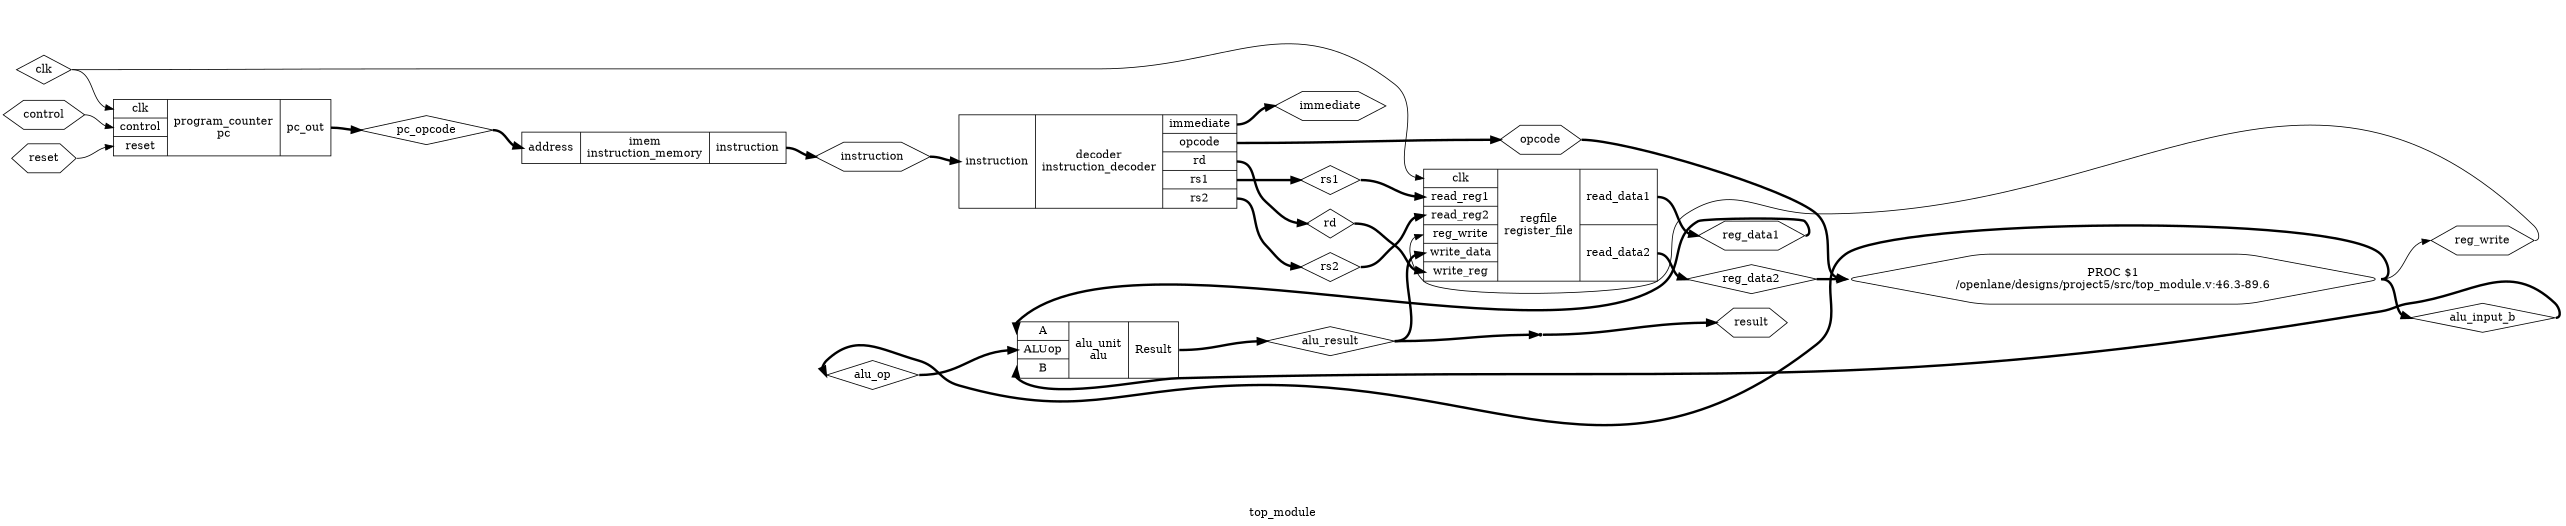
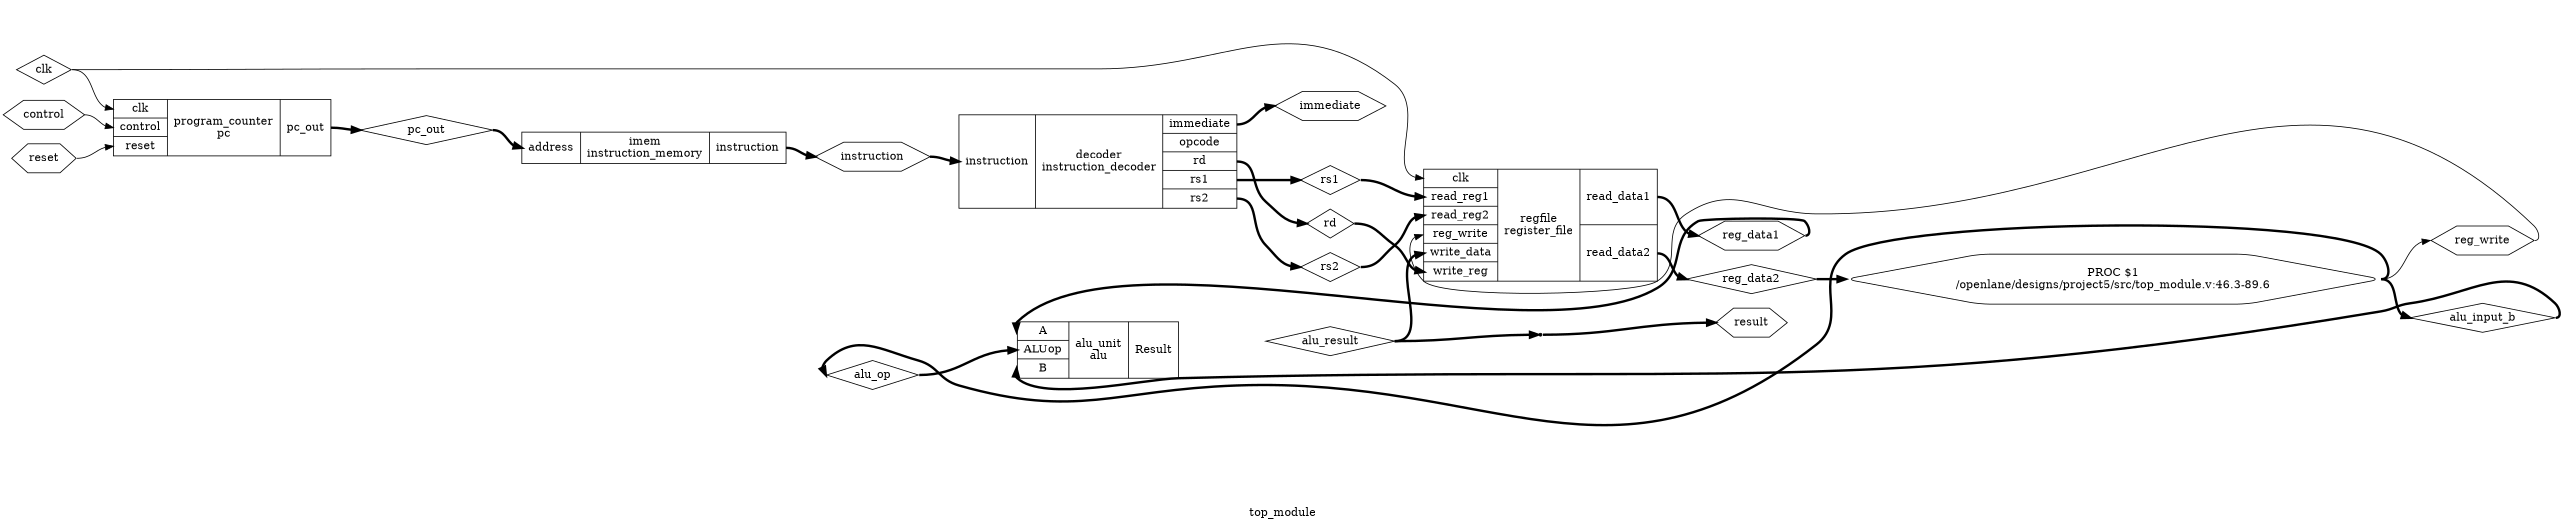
  digraph {
    label=top_module
    rankdir=LR
    remincross=true
    node [color=black fontcolor=black shape=diamond]
    edge [color=black fontcolor=black headport=w style="setlinewidth(3)" tailport=e]
    n1 [label=alu_op]
    n2 [label="{{<p24> A|<p25> ALUop|<p26> B}|alu_unit\nalu|{<p27> Result}}" shape=record color="" fontcolor=""]
    n3 [label=alu_result]
    n4 [label=reg_write shape=hexagon]
    n5 [label="{{<p23> clk|<p29> read_reg1|<p30> read_reg2|<p8> reg_write|<p31> write_data|<p32> write_reg}|regfile\nregister_file|{<p33> read_data1|<p34> read_data2}}" shape=record color="" fontcolor=""]
    n6 [label=reg_data2]
    n7 [label=reg_data1 shape=hexagon]
    n8 [label=alu_input_b]
    x2 [shape=point color="" fontcolor=""]
    n10 [label=result shape=hexagon]
    n11 [label="PROC $1\n/openlane/designs/project5/src/top_module.v:46.3-89.6" shape=hexagon style=rounded color="" fontcolor=""]
    n12 [label=immediate shape=hexagon]
    n13 [label=rd]
    n14 [label=rs2]
    n15 [label=rs1]
-   n16 [label=opcode shape=hexagon]
    n17 [label=instruction shape=hexagon]
    n18 [label="{{<p18> instruction}|decoder\ninstruction_decoder|{<p13> immediate|<p17> opcode|<p14> rd|<p16> rs1|<p15> rs2}}" shape=record color="" fontcolor=""]
-   n19 [label=pc_opcode]
+   n19 [label=pc_out]
    n20 [label="{{<p37> address}|imem\ninstruction_memory|{<p18> instruction}}" shape=record color="" fontcolor=""]
    n21 [label=control shape=hexagon]
    n22 [label="{{<p23> clk|<p21> control|<p22> reset}|program_counter\npc|{<p19> pc_out}}" shape=record color="" fontcolor=""]
    n23 [label=reset shape=hexagon]
    n24 [label=clk]
    n1 -> n2 [headport="p25:w"]
-   n2 -> n3 [tailport="p27:e"]
    n3 -> n5 [headport="p31:w"]
    n3 -> x2
    n4 -> n5 [headport="p8:w" style=""]
    n5 -> n6 [tailport="p34:e"]
    n5 -> n7 [tailport="p33:e"]
    n6 -> n11
    n7 -> n2 [headport="p24:w"]
    n8 -> n2 [headport="p26:w"]
    x2 -> n10
    n11 -> n1
    n11 -> n4 [style=""]
    n11 -> n8
    n13 -> n5 [headport="p32:w"]
    n14 -> n5 [headport="p30:w"]
    n15 -> n5 [headport="p29:w"]
-   n16 -> n11
    n17 -> n18 [headport="p18:w"]
    n18 -> n12 [tailport="p13:e"]
    n18 -> n13 [tailport="p14:e"]
    n18 -> n14 [tailport="p15:e"]
    n18 -> n15 [tailport="p16:e"]
-   n18 -> n16 [tailport="p17:e"]
    n19 -> n20 [headport="p37:w"]
    n20 -> n17 [tailport="p18:e"]
    n21 -> n22 [headport="p21:w" style=""]
    n22 -> n19 [tailport="p19:e"]
    n23 -> n22 [headport="p22:w" style=""]
    n24 -> n5 [headport="p23:w" style=""]
    n24 -> n22 [headport="p23:w" style=""]
  }
